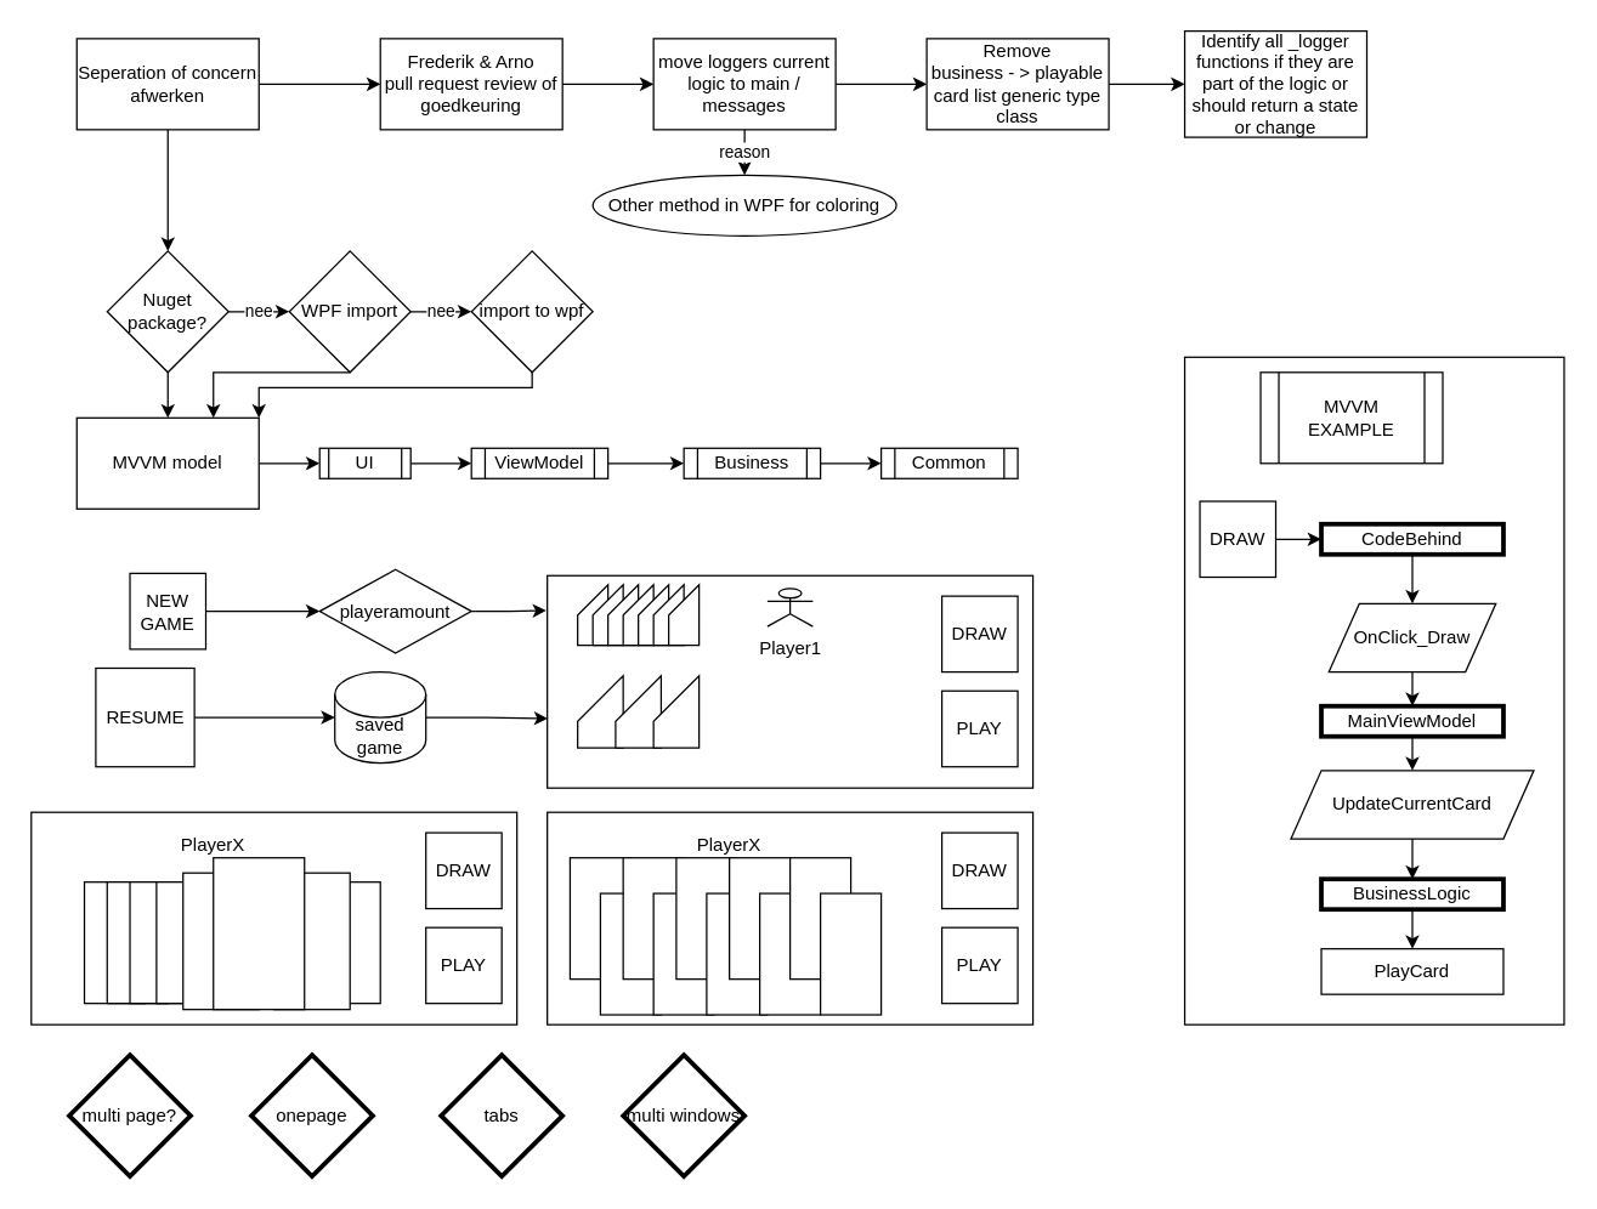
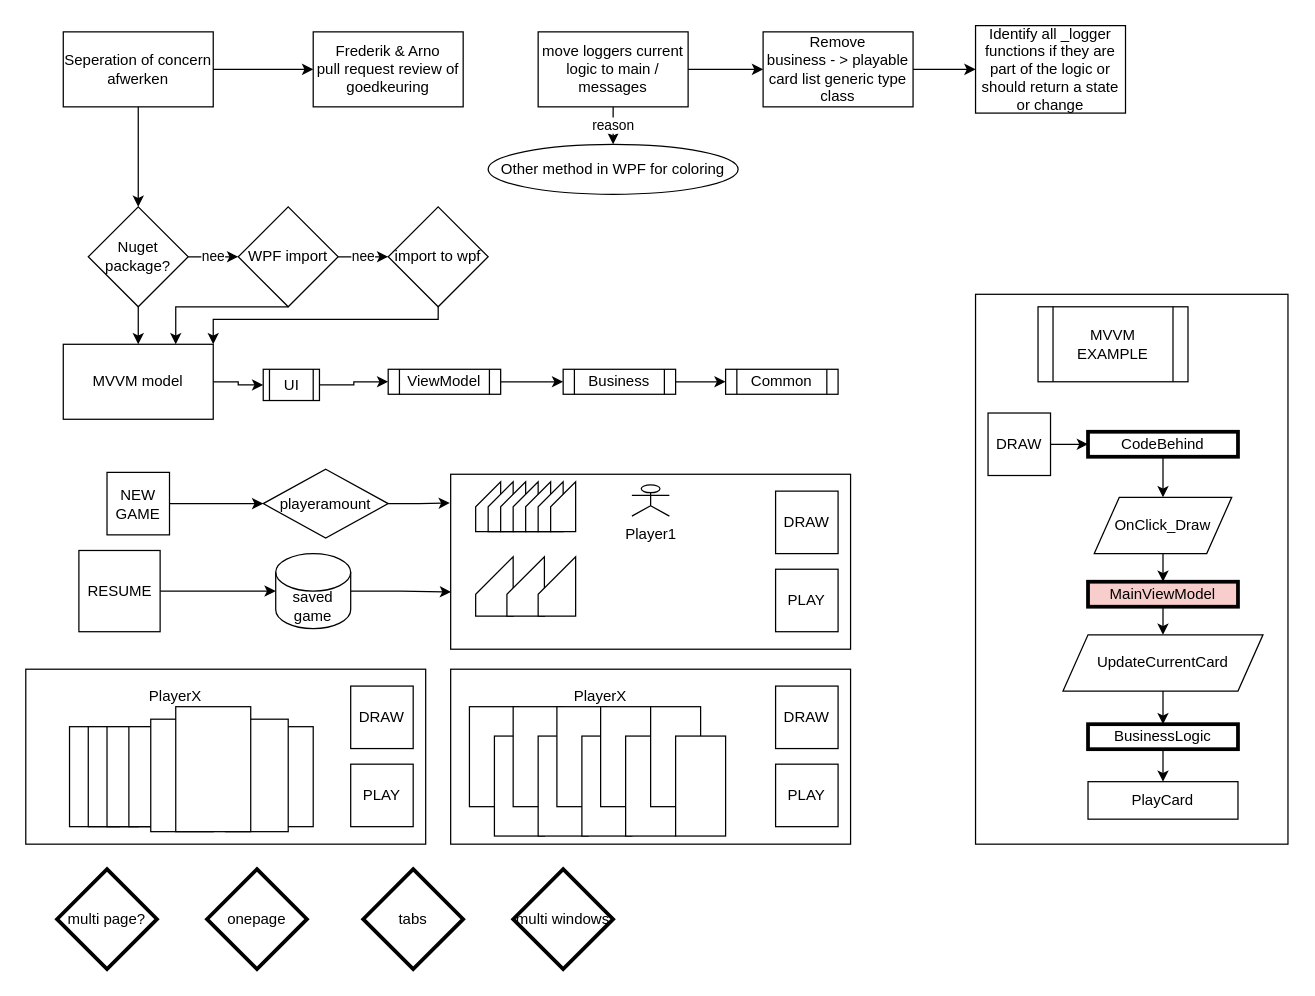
  <mxCell id="0" />
  <mxCell id="1" parent="0" />
  <mxCell id="2" style="edgeStyle=orthogonalEdgeStyle;rounded=0;orthogonalLoop=1;jettySize=auto;html=1;entryX=0.5;entryY=0;entryDx=0;entryDy=0;" edge="1" parent="1" source="4" target="7"><mxGeometry relative="1" as="geometry" /></mxCell>
  <mxCell id="3" style="edgeStyle=orthogonalEdgeStyle;rounded=0;orthogonalLoop=1;jettySize=auto;html=1;entryX=0;entryY=0.5;entryDx=0;entryDy=0;" edge="1" parent="1" source="4" target="9"><mxGeometry relative="1" as="geometry" /></mxCell>
  <mxCell id="4" value="Seperation of concern afwerken" style="rounded=0;whiteSpace=wrap;html=1;" vertex="1" parent="1"><mxGeometry x="50" y="25" width="120" height="60" as="geometry" /></mxCell>
  <mxCell id="5" value="nee" style="edgeStyle=orthogonalEdgeStyle;rounded=0;orthogonalLoop=1;jettySize=auto;html=1;entryX=0;entryY=0.5;entryDx=0;entryDy=0;" edge="1" parent="1" source="7" target="15"><mxGeometry relative="1" as="geometry" /></mxCell>
  <mxCell id="6" style="edgeStyle=orthogonalEdgeStyle;rounded=0;orthogonalLoop=1;jettySize=auto;html=1;entryX=0.5;entryY=0;entryDx=0;entryDy=0;" edge="1" parent="1" source="7" target="19"><mxGeometry relative="1" as="geometry" /></mxCell>
  <mxCell id="7" value="Nuget package?" style="rhombus;whiteSpace=wrap;html=1;" vertex="1" parent="1"><mxGeometry x="70" y="165" width="80" height="80" as="geometry" /></mxCell>
- <mxCell id="8" style="edgeStyle=orthogonalEdgeStyle;rounded=0;orthogonalLoop=1;jettySize=auto;html=1;entryX=0;entryY=0.5;entryDx=0;entryDy=0;" edge="1" parent="1" source="9" target="12"><mxGeometry relative="1" as="geometry" /></mxCell>
  <mxCell id="9" value="Frederik &amp;amp; Arno&lt;br&gt;pull request review of goedkeuring" style="rounded=0;whiteSpace=wrap;html=1;" vertex="1" parent="1"><mxGeometry x="250" y="25" width="120" height="60" as="geometry" /></mxCell>
  <mxCell id="10" value="reason" style="edgeStyle=orthogonalEdgeStyle;rounded=0;orthogonalLoop=1;jettySize=auto;html=1;entryX=0.5;entryY=0;entryDx=0;entryDy=0;" edge="1" parent="1" source="12" target="27"><mxGeometry relative="1" as="geometry" /></mxCell>
  <mxCell id="11" value="" style="edgeStyle=orthogonalEdgeStyle;rounded=0;orthogonalLoop=1;jettySize=auto;html=1;" edge="1" parent="1" source="12" target="29"><mxGeometry relative="1" as="geometry" /></mxCell>
  <mxCell id="12" value="move loggers current logic to main / messages" style="rounded=0;whiteSpace=wrap;html=1;" vertex="1" parent="1"><mxGeometry x="430" y="25" width="120" height="60" as="geometry" /></mxCell>
  <mxCell id="13" value="nee" style="edgeStyle=orthogonalEdgeStyle;rounded=0;orthogonalLoop=1;jettySize=auto;html=1;entryX=0;entryY=0.5;entryDx=0;entryDy=0;" edge="1" parent="1" source="15" target="17"><mxGeometry relative="1" as="geometry" /></mxCell>
  <mxCell id="14" style="edgeStyle=orthogonalEdgeStyle;rounded=0;orthogonalLoop=1;jettySize=auto;html=1;entryX=0.75;entryY=0;entryDx=0;entryDy=0;" edge="1" parent="1" source="15" target="19"><mxGeometry relative="1" as="geometry"><Array as="points"><mxPoint x="140" y="245" /></Array></mxGeometry></mxCell>
  <mxCell id="15" value="WPF import" style="rhombus;whiteSpace=wrap;html=1;" vertex="1" parent="1"><mxGeometry x="190" y="165" width="80" height="80" as="geometry" /></mxCell>
  <mxCell id="16" style="edgeStyle=orthogonalEdgeStyle;rounded=0;orthogonalLoop=1;jettySize=auto;html=1;exitX=0.5;exitY=1;exitDx=0;exitDy=0;entryX=1;entryY=0;entryDx=0;entryDy=0;" edge="1" parent="1" source="17" target="19"><mxGeometry relative="1" as="geometry"><Array as="points"><mxPoint x="350" y="255" /><mxPoint x="170" y="255" /></Array></mxGeometry></mxCell>
  <mxCell id="17" value="import to wpf" style="rhombus;whiteSpace=wrap;html=1;" vertex="1" parent="1"><mxGeometry x="310" y="165" width="80" height="80" as="geometry" /></mxCell>
  <mxCell id="18" style="edgeStyle=orthogonalEdgeStyle;rounded=0;orthogonalLoop=1;jettySize=auto;html=1;exitX=1;exitY=0.5;exitDx=0;exitDy=0;entryX=0;entryY=0.5;entryDx=0;entryDy=0;" edge="1" parent="1" source="19" target="21"><mxGeometry relative="1" as="geometry" /></mxCell>
  <mxCell id="19" value="MVVM model" style="rounded=0;whiteSpace=wrap;html=1;" vertex="1" parent="1"><mxGeometry x="50" y="275" width="120" height="60" as="geometry" /></mxCell>
  <mxCell id="20" value="" style="edgeStyle=orthogonalEdgeStyle;rounded=0;orthogonalLoop=1;jettySize=auto;html=1;" edge="1" parent="1" source="21" target="23"><mxGeometry relative="1" as="geometry" /></mxCell>
- <mxCell id="21" value="UI" style="shape=process;whiteSpace=wrap;html=1;backgroundOutline=1;" vertex="1" parent="1"><mxGeometry x="210" y="295" width="60" height="20" as="geometry" /></mxCell>
+ <mxCell id="21" value="UI" style="shape=process;whiteSpace=wrap;html=1;backgroundOutline=1;" vertex="1" parent="1"><mxGeometry x="210" y="295" width="45" height="25" as="geometry" /></mxCell>
  <mxCell id="22" value="" style="edgeStyle=orthogonalEdgeStyle;rounded=0;orthogonalLoop=1;jettySize=auto;html=1;" edge="1" parent="1" source="23" target="25"><mxGeometry relative="1" as="geometry" /></mxCell>
  <mxCell id="23" value="ViewModel" style="shape=process;whiteSpace=wrap;html=1;backgroundOutline=1;" vertex="1" parent="1"><mxGeometry x="310" y="295" width="90" height="20" as="geometry" /></mxCell>
  <mxCell id="24" value="" style="edgeStyle=orthogonalEdgeStyle;rounded=0;orthogonalLoop=1;jettySize=auto;html=1;" edge="1" parent="1" source="25" target="26"><mxGeometry relative="1" as="geometry" /></mxCell>
  <mxCell id="25" value="Business" style="shape=process;whiteSpace=wrap;html=1;backgroundOutline=1;" vertex="1" parent="1"><mxGeometry x="450" y="295" width="90" height="20" as="geometry" /></mxCell>
  <mxCell id="26" value="Common" style="shape=process;whiteSpace=wrap;html=1;backgroundOutline=1;" vertex="1" parent="1"><mxGeometry x="580" y="295" width="90" height="20" as="geometry" /></mxCell>
  <mxCell id="27" value="Other method in WPF for coloring" style="ellipse;whiteSpace=wrap;html=1;" vertex="1" parent="1"><mxGeometry x="390" y="115" width="200" height="40" as="geometry" /></mxCell>
  <mxCell id="28" value="" style="edgeStyle=orthogonalEdgeStyle;rounded=0;orthogonalLoop=1;jettySize=auto;html=1;" edge="1" parent="1" source="29" target="30"><mxGeometry relative="1" as="geometry" /></mxCell>
  <mxCell id="29" value="Remove&lt;br&gt;business - &amp;gt; playable card list generic type class" style="rounded=0;whiteSpace=wrap;html=1;" vertex="1" parent="1"><mxGeometry x="610" y="25" width="120" height="60" as="geometry" /></mxCell>
  <mxCell id="30" value="Identify all _logger functions if they are part of the logic or should return a state or change" style="rounded=0;whiteSpace=wrap;html=1;" vertex="1" parent="1"><mxGeometry x="780" y="20" width="120" height="70" as="geometry" /></mxCell>
  <mxCell id="31" style="edgeStyle=orthogonalEdgeStyle;rounded=0;orthogonalLoop=1;jettySize=auto;html=1;entryX=0;entryY=0.5;entryDx=0;entryDy=0;" edge="1" parent="1" source="32" target="78"><mxGeometry relative="1" as="geometry" /></mxCell>
  <mxCell id="32" value="NEW GAME" style="whiteSpace=wrap;html=1;aspect=fixed;" vertex="1" parent="1"><mxGeometry x="85" y="377.5" width="50" height="50" as="geometry" /></mxCell>
  <mxCell id="33" style="edgeStyle=orthogonalEdgeStyle;rounded=0;orthogonalLoop=1;jettySize=auto;html=1;entryX=0;entryY=0.5;entryDx=0;entryDy=0;entryPerimeter=0;" edge="1" parent="1" source="34" target="37"><mxGeometry relative="1" as="geometry" /></mxCell>
  <mxCell id="34" value="RESUME" style="whiteSpace=wrap;html=1;aspect=fixed;" vertex="1" parent="1"><mxGeometry x="62.5" y="440" width="65" height="65" as="geometry" /></mxCell>
  <mxCell id="35" value="" style="rounded=0;whiteSpace=wrap;html=1;" vertex="1" parent="1"><mxGeometry x="360" y="379" width="320" height="140" as="geometry" /></mxCell>
  <mxCell id="36" style="edgeStyle=orthogonalEdgeStyle;rounded=0;orthogonalLoop=1;jettySize=auto;html=1;exitX=1;exitY=0.5;exitDx=0;exitDy=0;exitPerimeter=0;entryX=0.001;entryY=0.673;entryDx=0;entryDy=0;entryPerimeter=0;" edge="1" parent="1" source="37" target="35"><mxGeometry relative="1" as="geometry" /></mxCell>
  <mxCell id="37" value="saved game" style="shape=cylinder3;whiteSpace=wrap;html=1;boundedLbl=1;backgroundOutline=1;size=15;" vertex="1" parent="1"><mxGeometry x="220" y="442.5" width="60" height="60" as="geometry" /></mxCell>
  <mxCell id="38" value="DRAW" style="whiteSpace=wrap;html=1;aspect=fixed;" vertex="1" parent="1"><mxGeometry x="620" y="392.5" width="50" height="50" as="geometry" /></mxCell>
  <mxCell id="39" value="PLAY" style="whiteSpace=wrap;html=1;aspect=fixed;" vertex="1" parent="1"><mxGeometry x="620" y="455" width="50" height="50" as="geometry" /></mxCell>
  <mxCell id="40" value="" style="shape=card;whiteSpace=wrap;html=1;" vertex="1" parent="1"><mxGeometry x="380" y="385" width="20" height="40" as="geometry" /></mxCell>
  <mxCell id="41" value="" style="shape=card;whiteSpace=wrap;html=1;" vertex="1" parent="1"><mxGeometry x="390" y="385" width="20" height="40" as="geometry" /></mxCell>
  <mxCell id="42" value="" style="shape=card;whiteSpace=wrap;html=1;" vertex="1" parent="1"><mxGeometry x="400" y="385" width="20" height="40" as="geometry" /></mxCell>
  <mxCell id="43" value="" style="shape=card;whiteSpace=wrap;html=1;" vertex="1" parent="1"><mxGeometry x="410" y="385" width="20" height="40" as="geometry" /></mxCell>
  <mxCell id="44" value="" style="shape=card;whiteSpace=wrap;html=1;" vertex="1" parent="1"><mxGeometry x="420" y="385" width="20" height="40" as="geometry" /></mxCell>
  <mxCell id="45" value="" style="shape=card;whiteSpace=wrap;html=1;" vertex="1" parent="1"><mxGeometry x="430" y="385" width="20" height="40" as="geometry" /></mxCell>
  <mxCell id="46" value="" style="shape=card;whiteSpace=wrap;html=1;" vertex="1" parent="1"><mxGeometry x="380" y="445" width="30" height="47.5" as="geometry" /></mxCell>
  <mxCell id="47" value="" style="shape=card;whiteSpace=wrap;html=1;" vertex="1" parent="1"><mxGeometry x="405" y="445" width="30" height="47.5" as="geometry" /></mxCell>
  <mxCell id="48" value="" style="shape=card;whiteSpace=wrap;html=1;" vertex="1" parent="1"><mxGeometry x="430" y="445" width="30" height="47.5" as="geometry" /></mxCell>
  <mxCell id="49" value="" style="shape=card;whiteSpace=wrap;html=1;" vertex="1" parent="1"><mxGeometry x="440" y="385" width="20" height="40" as="geometry" /></mxCell>
  <mxCell id="50" value="Player1" style="shape=umlActor;verticalLabelPosition=bottom;verticalAlign=top;html=1;outlineConnect=0;" vertex="1" parent="1"><mxGeometry x="505" y="387.5" width="30" height="25" as="geometry" /></mxCell>
  <mxCell id="51" value="" style="rounded=0;whiteSpace=wrap;html=1;" vertex="1" parent="1"><mxGeometry x="360" y="535" width="320" height="140" as="geometry" /></mxCell>
  <mxCell id="52" value="DRAW" style="whiteSpace=wrap;html=1;aspect=fixed;" vertex="1" parent="1"><mxGeometry x="620" y="548.5" width="50" height="50" as="geometry" /></mxCell>
  <mxCell id="53" value="PLAY" style="whiteSpace=wrap;html=1;aspect=fixed;" vertex="1" parent="1"><mxGeometry x="620" y="611" width="50" height="50" as="geometry" /></mxCell>
  <mxCell id="54" value="PlayerX" style="text;html=1;strokeColor=none;fillColor=none;align=center;verticalAlign=middle;whiteSpace=wrap;rounded=0;" vertex="1" parent="1"><mxGeometry x="450" y="541.5" width="60" height="30" as="geometry" /></mxCell>
  <mxCell id="55" value="" style="rounded=0;whiteSpace=wrap;html=1;" vertex="1" parent="1"><mxGeometry x="375" y="565" width="40" height="80" as="geometry" /></mxCell>
  <mxCell id="56" value="" style="rounded=0;whiteSpace=wrap;html=1;" vertex="1" parent="1"><mxGeometry x="395" y="588.5" width="40" height="80" as="geometry" /></mxCell>
  <mxCell id="57" value="" style="rounded=0;whiteSpace=wrap;html=1;" vertex="1" parent="1"><mxGeometry x="410" y="565" width="40" height="80" as="geometry" /></mxCell>
  <mxCell id="58" value="" style="rounded=0;whiteSpace=wrap;html=1;" vertex="1" parent="1"><mxGeometry x="430" y="588.5" width="40" height="80" as="geometry" /></mxCell>
  <mxCell id="59" value="" style="rounded=0;whiteSpace=wrap;html=1;" vertex="1" parent="1"><mxGeometry x="445" y="565" width="40" height="80" as="geometry" /></mxCell>
  <mxCell id="60" value="" style="rounded=0;whiteSpace=wrap;html=1;" vertex="1" parent="1"><mxGeometry x="465" y="588.5" width="40" height="80" as="geometry" /></mxCell>
  <mxCell id="61" value="" style="rounded=0;whiteSpace=wrap;html=1;" vertex="1" parent="1"><mxGeometry x="480" y="565" width="40" height="80" as="geometry" /></mxCell>
  <mxCell id="62" value="" style="rounded=0;whiteSpace=wrap;html=1;" vertex="1" parent="1"><mxGeometry x="500" y="588.5" width="40" height="80" as="geometry" /></mxCell>
  <mxCell id="63" value="" style="rounded=0;whiteSpace=wrap;html=1;" vertex="1" parent="1"><mxGeometry x="520" y="565" width="40" height="80" as="geometry" /></mxCell>
  <mxCell id="64" value="" style="rounded=0;whiteSpace=wrap;html=1;" vertex="1" parent="1"><mxGeometry x="540" y="588.5" width="40" height="80" as="geometry" /></mxCell>
  <mxCell id="65" value="" style="rounded=0;whiteSpace=wrap;html=1;" vertex="1" parent="1"><mxGeometry x="20" y="535" width="320" height="140" as="geometry" /></mxCell>
  <mxCell id="66" value="DRAW" style="whiteSpace=wrap;html=1;aspect=fixed;" vertex="1" parent="1"><mxGeometry x="280" y="548.5" width="50" height="50" as="geometry" /></mxCell>
  <mxCell id="67" value="PLAY" style="whiteSpace=wrap;html=1;aspect=fixed;" vertex="1" parent="1"><mxGeometry x="280" y="611" width="50" height="50" as="geometry" /></mxCell>
  <mxCell id="68" value="PlayerX" style="text;html=1;strokeColor=none;fillColor=none;align=center;verticalAlign=middle;whiteSpace=wrap;rounded=0;" vertex="1" parent="1"><mxGeometry x="110" y="541.5" width="60" height="30" as="geometry" /></mxCell>
  <mxCell id="69" value="" style="rounded=0;whiteSpace=wrap;html=1;" vertex="1" parent="1"><mxGeometry x="55" y="581" width="40" height="80" as="geometry" /></mxCell>
  <mxCell id="70" value="" style="rounded=0;whiteSpace=wrap;html=1;" vertex="1" parent="1"><mxGeometry x="70" y="581" width="40" height="80" as="geometry" /></mxCell>
  <mxCell id="71" value="" style="rounded=0;whiteSpace=wrap;html=1;" vertex="1" parent="1"><mxGeometry x="85" y="581" width="40" height="80" as="geometry" /></mxCell>
  <mxCell id="72" value="" style="rounded=0;whiteSpace=wrap;html=1;" vertex="1" parent="1"><mxGeometry x="102.5" y="581" width="40" height="80" as="geometry" /></mxCell>
  <mxCell id="73" value="" style="rounded=0;whiteSpace=wrap;html=1;" vertex="1" parent="1"><mxGeometry x="120" y="575" width="50" height="90" as="geometry" /></mxCell>
  <mxCell id="74" value="" style="rounded=0;whiteSpace=wrap;html=1;" vertex="1" parent="1"><mxGeometry x="210" y="581" width="40" height="80" as="geometry" /></mxCell>
  <mxCell id="75" value="" style="rounded=0;whiteSpace=wrap;html=1;" vertex="1" parent="1"><mxGeometry x="180" y="575" width="50" height="90" as="geometry" /></mxCell>
  <mxCell id="76" value="" style="rounded=0;whiteSpace=wrap;html=1;" vertex="1" parent="1"><mxGeometry x="140" y="565" width="60" height="100" as="geometry" /></mxCell>
  <mxCell id="77" style="edgeStyle=orthogonalEdgeStyle;rounded=0;orthogonalLoop=1;jettySize=auto;html=1;entryX=-0.002;entryY=0.164;entryDx=0;entryDy=0;entryPerimeter=0;" edge="1" parent="1" source="78" target="35"><mxGeometry relative="1" as="geometry" /></mxCell>
  <mxCell id="78" value="playeramount" style="rhombus;whiteSpace=wrap;html=1;" vertex="1" parent="1"><mxGeometry x="210" y="375" width="100" height="55" as="geometry" /></mxCell>
  <mxCell id="79" value="" style="rounded=0;whiteSpace=wrap;html=1;" vertex="1" parent="1"><mxGeometry x="780" y="235" width="250" height="440" as="geometry" /></mxCell>
  <mxCell id="80" value="MVVM EXAMPLE" style="shape=process;whiteSpace=wrap;html=1;backgroundOutline=1;" vertex="1" parent="1"><mxGeometry x="830" y="245" width="120" height="60" as="geometry" /></mxCell>
  <mxCell id="81" style="edgeStyle=orthogonalEdgeStyle;rounded=0;orthogonalLoop=1;jettySize=auto;html=1;entryX=0;entryY=0.5;entryDx=0;entryDy=0;" edge="1" parent="1" source="82" target="93"><mxGeometry relative="1" as="geometry" /></mxCell>
  <mxCell id="82" value="DRAW" style="whiteSpace=wrap;html=1;aspect=fixed;" vertex="1" parent="1"><mxGeometry x="790" y="330" width="50" height="50" as="geometry" /></mxCell>
  <mxCell id="83" value="" style="edgeStyle=orthogonalEdgeStyle;rounded=0;orthogonalLoop=1;jettySize=auto;html=1;" edge="1" parent="1" source="84" target="86"><mxGeometry relative="1" as="geometry" /></mxCell>
  <mxCell id="84" value="OnClick_Draw" style="shape=parallelogram;perimeter=parallelogramPerimeter;whiteSpace=wrap;html=1;fixedSize=1;" vertex="1" parent="1"><mxGeometry x="875" y="397.5" width="110" height="45" as="geometry" /></mxCell>
  <mxCell id="85" style="edgeStyle=orthogonalEdgeStyle;rounded=0;orthogonalLoop=1;jettySize=auto;html=1;entryX=0.5;entryY=0;entryDx=0;entryDy=0;" edge="1" parent="1" source="86" target="88"><mxGeometry relative="1" as="geometry" /></mxCell>
- <mxCell id="86" value="MainViewModel" style="whiteSpace=wrap;html=1;strokeWidth=3;" vertex="1" parent="1"><mxGeometry x="870" y="465" width="120" height="20" as="geometry" /></mxCell>
+ <mxCell id="86" value="MainViewModel" style="whiteSpace=wrap;html=1;strokeWidth=3;fillColor=#f8cecc;" vertex="1" parent="1"><mxGeometry x="870" y="465" width="120" height="20" as="geometry" /></mxCell>
  <mxCell id="87" value="" style="edgeStyle=orthogonalEdgeStyle;rounded=0;orthogonalLoop=1;jettySize=auto;html=1;" edge="1" parent="1" source="88" target="91"><mxGeometry relative="1" as="geometry" /></mxCell>
  <mxCell id="88" value="UpdateCurrentCard" style="shape=parallelogram;perimeter=parallelogramPerimeter;whiteSpace=wrap;html=1;fixedSize=1;" vertex="1" parent="1"><mxGeometry x="850" y="507.5" width="160" height="45" as="geometry" /></mxCell>
  <mxCell id="89" value="PlayCard" style="whiteSpace=wrap;html=1;" vertex="1" parent="1"><mxGeometry x="870" y="625" width="120" height="30" as="geometry" /></mxCell>
  <mxCell id="90" value="" style="edgeStyle=orthogonalEdgeStyle;rounded=0;orthogonalLoop=1;jettySize=auto;html=1;" edge="1" parent="1" source="91" target="89"><mxGeometry relative="1" as="geometry" /></mxCell>
  <mxCell id="91" value="BusinessLogic" style="whiteSpace=wrap;html=1;strokeWidth=3;" vertex="1" parent="1"><mxGeometry x="870" y="579" width="120" height="20" as="geometry" /></mxCell>
  <mxCell id="92" style="edgeStyle=orthogonalEdgeStyle;rounded=0;orthogonalLoop=1;jettySize=auto;html=1;" edge="1" parent="1" source="93" target="84"><mxGeometry relative="1" as="geometry" /></mxCell>
  <mxCell id="93" value="CodeBehind" style="whiteSpace=wrap;html=1;strokeWidth=3;" vertex="1" parent="1"><mxGeometry x="870" y="345" width="120" height="20" as="geometry" /></mxCell>
  <mxCell id="94" value="multi page?" style="rhombus;whiteSpace=wrap;html=1;strokeWidth=3;" vertex="1" parent="1"><mxGeometry x="45" y="695" width="80" height="80" as="geometry" /></mxCell>
  <mxCell id="95" value="onepage" style="rhombus;whiteSpace=wrap;html=1;strokeWidth=3;" vertex="1" parent="1"><mxGeometry x="165" y="695" width="80" height="80" as="geometry" /></mxCell>
  <mxCell id="96" value="tabs" style="rhombus;whiteSpace=wrap;html=1;strokeWidth=3;" vertex="1" parent="1"><mxGeometry x="290" y="695" width="80" height="80" as="geometry" /></mxCell>
  <mxCell id="97" value="multi windows" style="rhombus;whiteSpace=wrap;html=1;strokeWidth=3;" vertex="1" parent="1"><mxGeometry x="410" y="695" width="80" height="80" as="geometry" /></mxCell>
